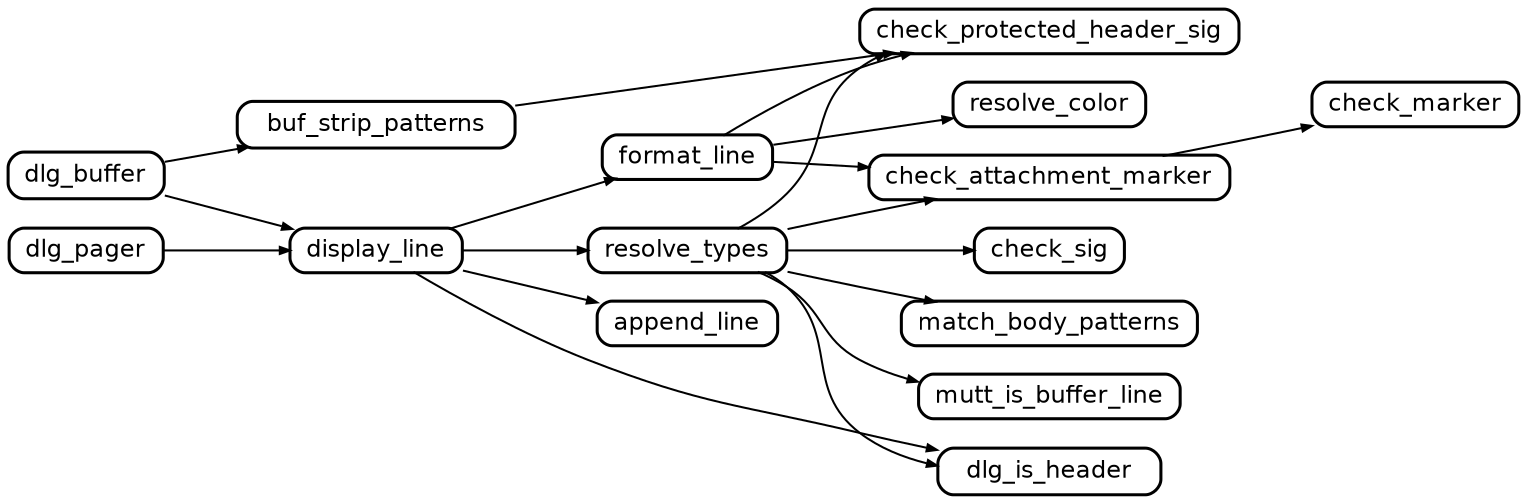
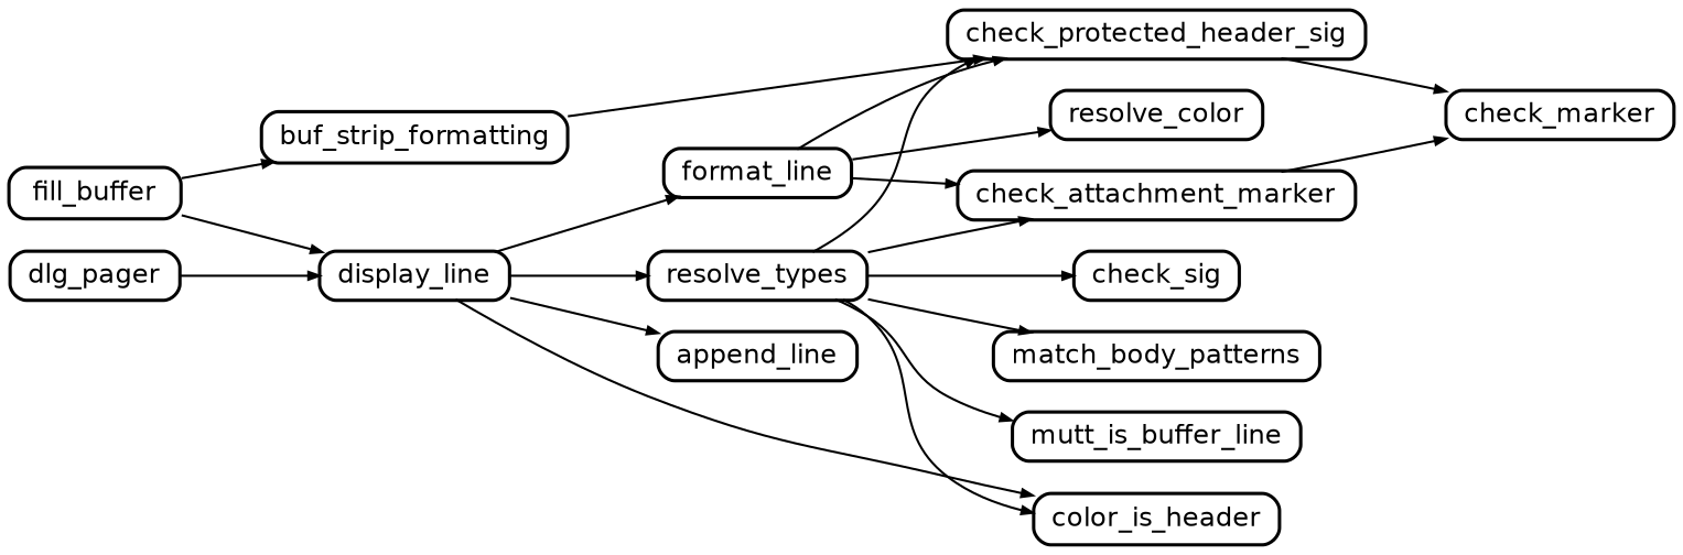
  digraph {
    compound=true
    fontname="DejaVu Sans"
    nodesep=0.2
    rankdir=LR
    ranksep=0.5
    node [color=black fillcolor="#ffffff" fontname="DejaVu Sans" fontsize=12 penwidth=1.5 shape=Mrecord style=filled]
    edge [arrowsize=0.5 fontname="DejaVu Sans" penwidth=1.0]
-   buf_strip_formatting [height=0.2 label=buf_strip_patterns]
+   buf_strip_formatting [height=0.2]
    n2 [height=0.2 label=check_protected_header_sig]
    check_attachment_marker [height=0.2]
    check_marker [height=0.2]
    display_line [height=0.2]
    append_line [height=0.2]
-   color_is_header [height=0.2 label=dlg_is_header]
+   color_is_header [height=0.2]
    format_line [height=0.2]
    resolve_types [height=0.2]
-   fill_buffer [height=0.2 label=dlg_buffer]
+   fill_buffer [height=0.2]
    resolve_color [height=0.2]
    check_sig [height=0.2]
    match_body_patterns [height=0.2]
    n14 [height=0.2 label=mutt_is_buffer_line]
    dlg_pager [height=0.2]
    buf_strip_formatting -> n2
+   n2 -> check_marker
    check_attachment_marker -> check_marker
    display_line -> append_line
    display_line -> color_is_header
    display_line -> format_line
    display_line -> resolve_types
    format_line -> n2
    format_line -> check_attachment_marker
    format_line -> resolve_color
    resolve_types -> n2
    resolve_types -> check_attachment_marker
    resolve_types -> color_is_header
    resolve_types -> check_sig
    resolve_types -> match_body_patterns
    resolve_types -> n14
    fill_buffer -> buf_strip_formatting
    fill_buffer -> display_line
    dlg_pager -> display_line
  }
